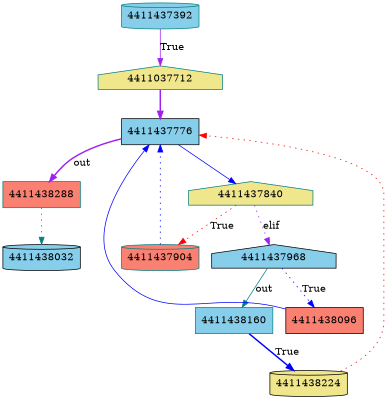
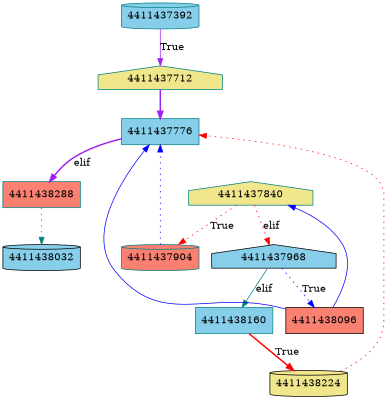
  digraph {
    bgcolor=white
    node [color=teal fillcolor=skyblue shape=cylinder style=filled]
    edge [color=blue style=dotted]
-   4411437712 [fillcolor=khaki shape=house label=4411037712]
+   4411437712 [fillcolor=khaki shape=house]
    4411437392
-   4411437776 [color=black shape=box]
+   4411437776 [shape=box]
    4411438288 [fillcolor=salmon shape=box]
    4411437840 [fillcolor=khaki shape=house]
    4411438032 [color=black]
    4411437968 [color=black shape=house]
    4411437904 [fillcolor=salmon]
    4411438160 [shape=box]
    4411438096 [color=black fillcolor=salmon shape=box]
    4411438224 [color=black fillcolor=khaki]
    4411437712 -> 4411437776 [color=purple source="@prev_to_loop : ACNode(info={'type': 'STATEMENT_ASSIGN', 'value': 'pivot = array[randint(0, len(array) - 1)]'}, type=STATEMENT, indent=4) ===> ACNode(info={'item': 'item', 'list': 'array'}, type=LOOP, indent=4)" style=bold]
    4411437392 -> 4411437712 [color=purple label=True source="@parent_to_child : {} ===> ACNode(info={'type': 'STATEMENT_ASSIGN', 'value': 'pivot = array[randint(0, len(array) - 1)]'}, type=STATEMENT, indent=4)" style=solid]
-   4411437776 -> 4411438288 [color=purple label=out source="@loop_to_next : ACNode(info={'item': 'item', 'list': 'array'}, type=LOOP, indent=4) ===> ACNode(info={'name': 'quicksort(low) + same + quicksort(high)'}, type=RETURN, indent=4)" style=bold]
-   4411437776 -> 4411437840 [source="@if_to_prev_node : ACNode(info={'item': 'item', 'list': 'array'}, type=LOOP, indent=4) ===> ACNode(info={'conditions': ['item < pivot'], 'type': 'IF'}, type=CONDITIONS, indent=8)" style=solid]
+   4411437776 -> 4411438288 [color=purple label=elif source="@loop_to_next : ACNode(info={'item': 'item', 'list': 'array'}, type=LOOP, indent=4) ===> ACNode(info={'name': 'quicksort(low) + same + quicksort(high)'}, type=RETURN, indent=4)" style=bold]
+   4411438096 -> 4411437840 [source="@if_to_prev_node : ACNode(info={'item': 'item', 'list': 'array'}, type=LOOP, indent=4) ===> ACNode(info={'conditions': ['item < pivot'], 'type': 'IF'}, type=CONDITIONS, indent=8)" style=solid]
    4411438288 -> 4411438032 [color=teal source="@prev_to_end : ACNode(info={'name': 'quicksort(low) + same + quicksort(high)'}, type=RETURN, indent=4) ===> {}"]
-   4411437840 -> 4411437968 [color=purple label=elif source="@if_or_if_to_elif : ACNode(info={'conditions': ['item < pivot'], 'type': 'IF'}, type=CONDITIONS, indent=8) ===> ACNode(info={'conditions': ['item == pivot'], 'type': 'ELIF'}, type=CONDITIONS, indent=8)"]
+   4411437840 -> 4411437968 [color=red label=elif source="@if_or_if_to_elif : ACNode(info={'conditions': ['item < pivot'], 'type': 'IF'}, type=CONDITIONS, indent=8) ===> ACNode(info={'conditions': ['item == pivot'], 'type': 'ELIF'}, type=CONDITIONS, indent=8)"]
    4411437840 -> 4411437904 [color=red label=True source="@parent_to_child : ACNode(info={'conditions': ['item < pivot'], 'type': 'IF'}, type=CONDITIONS, indent=8) ===> ACNode(info={'type': 'STATEMENT_METHOD', 'value': 'low.append(item)'}, type=STATEMENT, indent=12)"]
-   4411437968 -> 4411438160 [color=teal label=out source="@if_or_if_to_elif : ACNode(info={'conditions': ['item == pivot'], 'type': 'ELIF'}, type=CONDITIONS, indent=8) ===> ACNode(info={'conditions': ['item > pivot'], 'type': 'ELIF'}, type=CONDITIONS, indent=8)" style=solid]
+   4411437968 -> 4411438160 [color=teal label=elif source="@if_or_if_to_elif : ACNode(info={'conditions': ['item == pivot'], 'type': 'ELIF'}, type=CONDITIONS, indent=8) ===> ACNode(info={'conditions': ['item > pivot'], 'type': 'ELIF'}, type=CONDITIONS, indent=8)" style=solid]
    4411437968 -> 4411438096 [label=True source="@parent_to_child : ACNode(info={'conditions': ['item == pivot'], 'type': 'ELIF'}, type=CONDITIONS, indent=8) ===> ACNode(info={'type': 'STATEMENT_METHOD', 'value': 'same.append(item)'}, type=STATEMENT, indent=12)"]
    4411437904 -> 4411437776 [source="@last_child_to_next_sibling : ACNode(info={'type': 'STATEMENT_METHOD', 'value': 'low.append(item)'}, type=STATEMENT, indent=12) ===> ACNode(info={'item': 'item', 'list': 'array'}, type=LOOP, indent=4)"]
-   4411438160 -> 4411438224 [label=True source="@parent_to_child : ACNode(info={'conditions': ['item > pivot'], 'type': 'ELIF'}, type=CONDITIONS, indent=8) ===> ACNode(info={'type': 'STATEMENT_METHOD', 'value': 'high.append(item)'}, type=STATEMENT, indent=12)" style=bold]
+   4411438160 -> 4411438224 [color=red label=True source="@parent_to_child : ACNode(info={'conditions': ['item > pivot'], 'type': 'ELIF'}, type=CONDITIONS, indent=8) ===> ACNode(info={'type': 'STATEMENT_METHOD', 'value': 'high.append(item)'}, type=STATEMENT, indent=12)" style=bold]
    4411438096 -> 4411437776 [source="@last_child_to_next_sibling : ACNode(info={'type': 'STATEMENT_METHOD', 'value': 'same.append(item)'}, type=STATEMENT, indent=12) ===> ACNode(info={'item': 'item', 'list': 'array'}, type=LOOP, indent=4)" style=solid]
    4411438224 -> 4411437776 [color=red source="@last_child_to_next_sibling : ACNode(info={'type': 'STATEMENT_METHOD', 'value': 'high.append(item)'}, type=STATEMENT, indent=12) ===> ACNode(info={'item': 'item', 'list': 'array'}, type=LOOP, indent=4)"]
  }
